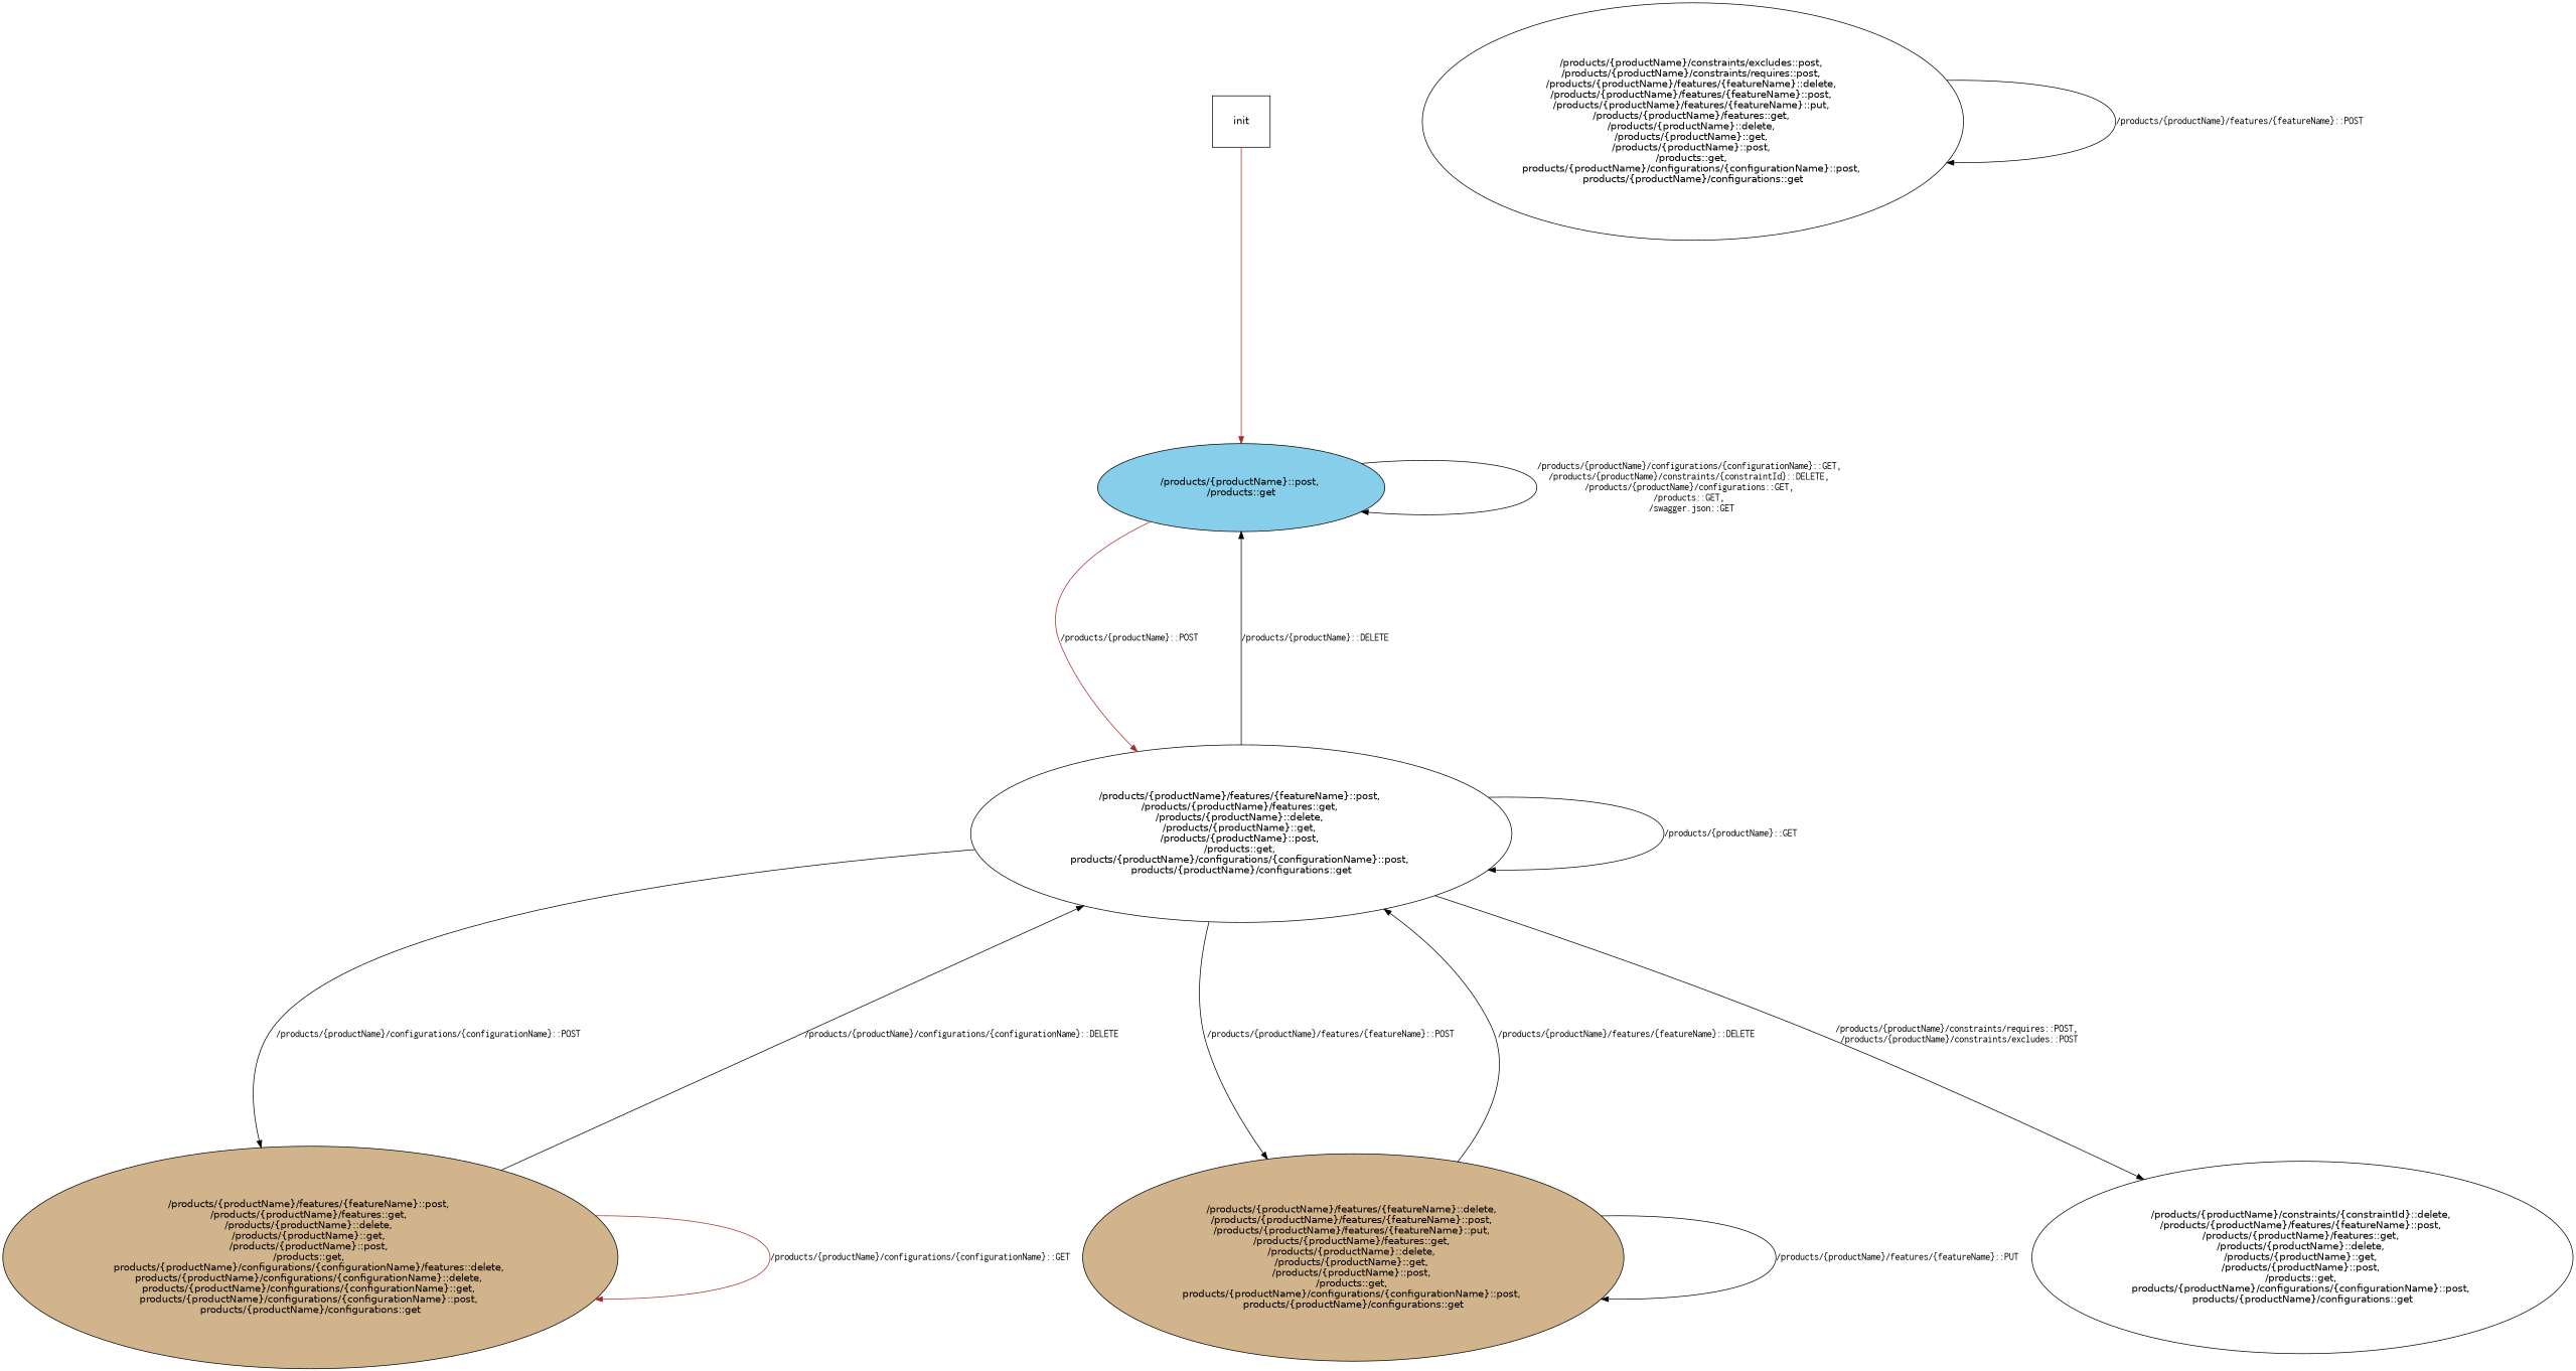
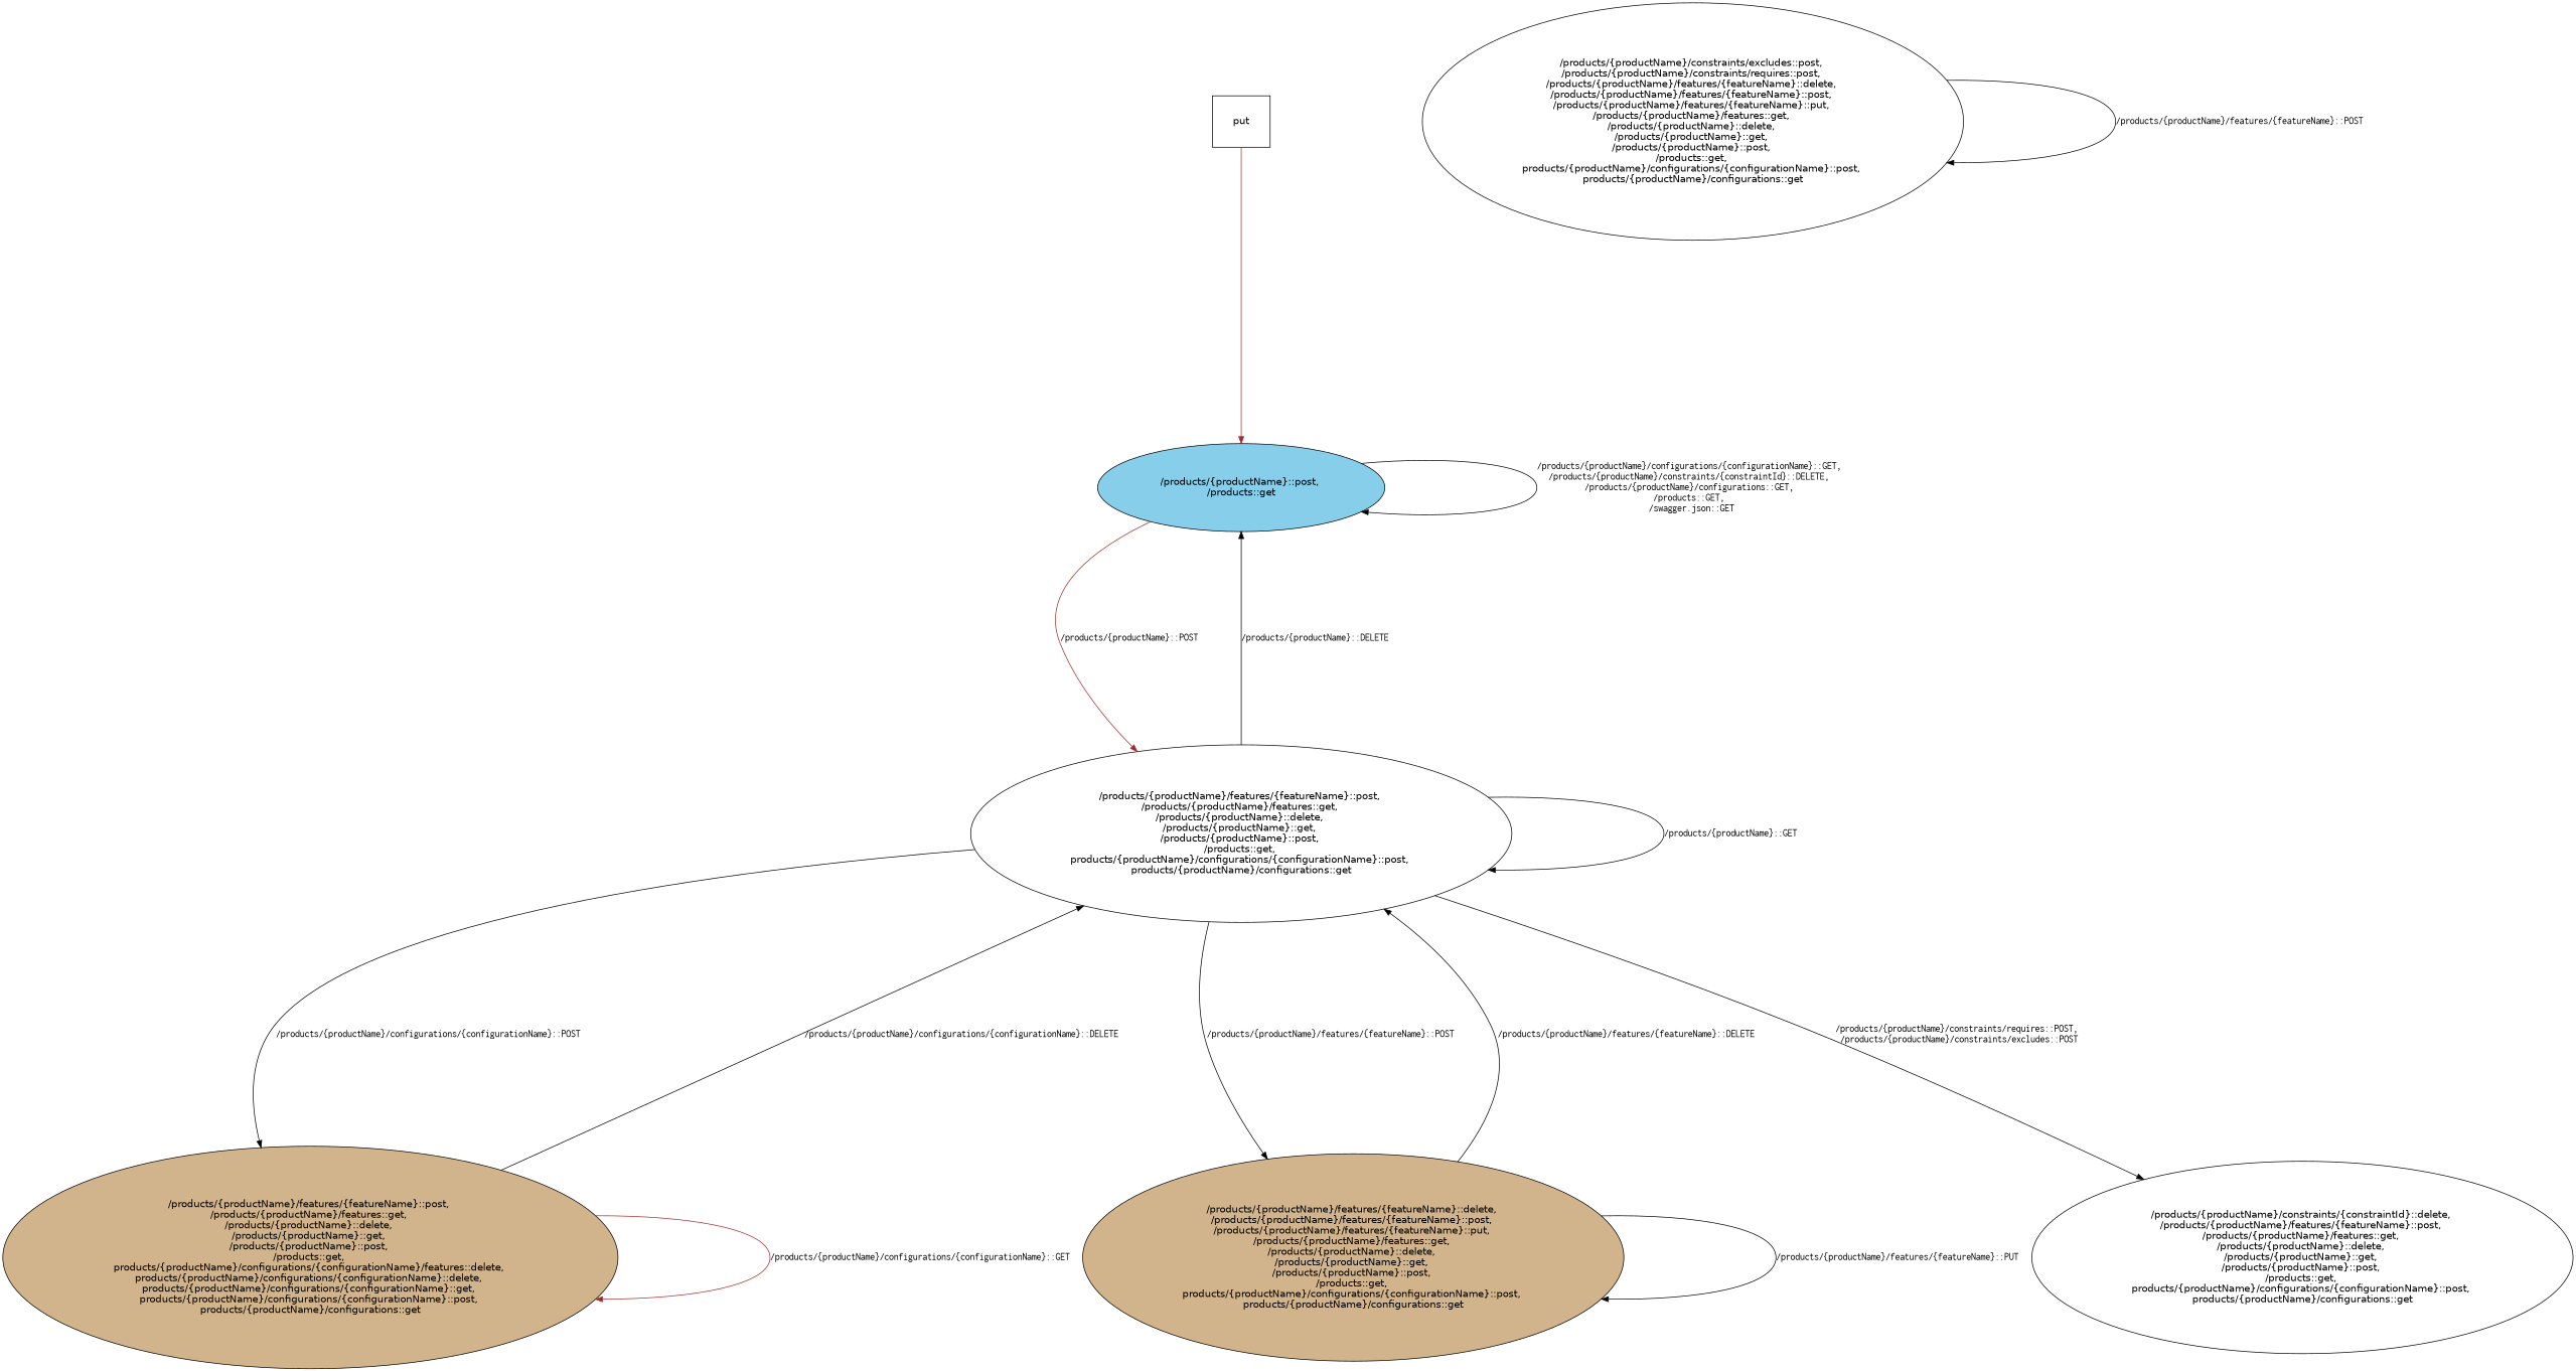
  digraph {
    beautify=true
    nodesep=3
    ranksep=4
    splines=true
    node [fontname=Helvetica margin=0.4 style=filled fillcolor=white]
    edge [fontname=Courier fontsize=14 color=black labeldistance=0.5]
-   init [shape=box]
+   init [shape=box label=put]
    "/products/{productName}::post, \n/products::get" [fillcolor=skyblue]
    "/products/{productName}/features/{featureName}::post, \n/products/{productName}/features::get, \n/products/{productName}::delete, \n/products/{productName}::get, \n/products/{productName}::post, \n/products::get, \nproducts/{productName}/configurations/{configurationName}::post, \nproducts/{productName}/configurations::get"
    "/products/{productName}/features/{featureName}::post, \n/products/{productName}/features::get, \n/products/{productName}::delete, \n/products/{productName}::get, \n/products/{productName}::post, \n/products::get, \nproducts/{productName}/configurations/{configurationName}/features::delete, \nproducts/{productName}/configurations/{configurationName}::delete, \nproducts/{productName}/configurations/{configurationName}::get, \nproducts/{productName}/configurations/{configurationName}::post, \nproducts/{productName}/configurations::get" [fillcolor=tan]
    "/products/{productName}/features/{featureName}::delete, \n/products/{productName}/features/{featureName}::post, \n/products/{productName}/features/{featureName}::put, \n/products/{productName}/features::get, \n/products/{productName}::delete, \n/products/{productName}::get, \n/products/{productName}::post, \n/products::get, \nproducts/{productName}/configurations/{configurationName}::post, \nproducts/{productName}/configurations::get" [fillcolor=tan]
    "/products/{productName}/constraints/{constraintId}::delete, \n/products/{productName}/features/{featureName}::post, \n/products/{productName}/features::get, \n/products/{productName}::delete, \n/products/{productName}::get, \n/products/{productName}::post, \n/products::get, \nproducts/{productName}/configurations/{configurationName}::post, \nproducts/{productName}/configurations::get"
    "/products/{productName}/constraints/excludes::post, \n/products/{productName}/constraints/requires::post, \n/products/{productName}/features/{featureName}::delete, \n/products/{productName}/features/{featureName}::post, \n/products/{productName}/features/{featureName}::put, \n/products/{productName}/features::get, \n/products/{productName}::delete, \n/products/{productName}::get, \n/products/{productName}::post, \n/products::get, \nproducts/{productName}/configurations/{configurationName}::post, \nproducts/{productName}/configurations::get"
    init -> "/products/{productName}::post, \n/products::get" [color=brown labeldistance=""]
    "/products/{productName}::post, \n/products::get" -> "/products/{productName}::post, \n/products::get" [label="/products/{productName}/configurations/{configurationName}::GET, \n/products/{productName}/constraints/{constraintId}::DELETE, \n/products/{productName}/configurations::GET, \n/products::GET, \n/swagger.json::GET"]
    "/products/{productName}::post, \n/products::get" -> "/products/{productName}/features/{featureName}::post, \n/products/{productName}/features::get, \n/products/{productName}::delete, \n/products/{productName}::get, \n/products/{productName}::post, \n/products::get, \nproducts/{productName}/configurations/{configurationName}::post, \nproducts/{productName}/configurations::get" [label="/products/{productName}::POST" color=brown]
    "/products/{productName}/features/{featureName}::post, \n/products/{productName}/features::get, \n/products/{productName}::delete, \n/products/{productName}::get, \n/products/{productName}::post, \n/products::get, \nproducts/{productName}/configurations/{configurationName}::post, \nproducts/{productName}/configurations::get" -> "/products/{productName}::post, \n/products::get" [label="/products/{productName}::DELETE"]
    "/products/{productName}/features/{featureName}::post, \n/products/{productName}/features::get, \n/products/{productName}::delete, \n/products/{productName}::get, \n/products/{productName}::post, \n/products::get, \nproducts/{productName}/configurations/{configurationName}::post, \nproducts/{productName}/configurations::get" -> "/products/{productName}/features/{featureName}::post, \n/products/{productName}/features::get, \n/products/{productName}::delete, \n/products/{productName}::get, \n/products/{productName}::post, \n/products::get, \nproducts/{productName}/configurations/{configurationName}::post, \nproducts/{productName}/configurations::get" [label="/products/{productName}::GET"]
    "/products/{productName}/features/{featureName}::post, \n/products/{productName}/features::get, \n/products/{productName}::delete, \n/products/{productName}::get, \n/products/{productName}::post, \n/products::get, \nproducts/{productName}/configurations/{configurationName}::post, \nproducts/{productName}/configurations::get" -> "/products/{productName}/features/{featureName}::post, \n/products/{productName}/features::get, \n/products/{productName}::delete, \n/products/{productName}::get, \n/products/{productName}::post, \n/products::get, \nproducts/{productName}/configurations/{configurationName}/features::delete, \nproducts/{productName}/configurations/{configurationName}::delete, \nproducts/{productName}/configurations/{configurationName}::get, \nproducts/{productName}/configurations/{configurationName}::post, \nproducts/{productName}/configurations::get" [label="/products/{productName}/configurations/{configurationName}::POST"]
    "/products/{productName}/features/{featureName}::post, \n/products/{productName}/features::get, \n/products/{productName}::delete, \n/products/{productName}::get, \n/products/{productName}::post, \n/products::get, \nproducts/{productName}/configurations/{configurationName}::post, \nproducts/{productName}/configurations::get" -> "/products/{productName}/features/{featureName}::delete, \n/products/{productName}/features/{featureName}::post, \n/products/{productName}/features/{featureName}::put, \n/products/{productName}/features::get, \n/products/{productName}::delete, \n/products/{productName}::get, \n/products/{productName}::post, \n/products::get, \nproducts/{productName}/configurations/{configurationName}::post, \nproducts/{productName}/configurations::get" [label="/products/{productName}/features/{featureName}::POST"]
    "/products/{productName}/features/{featureName}::post, \n/products/{productName}/features::get, \n/products/{productName}::delete, \n/products/{productName}::get, \n/products/{productName}::post, \n/products::get, \nproducts/{productName}/configurations/{configurationName}::post, \nproducts/{productName}/configurations::get" -> "/products/{productName}/constraints/{constraintId}::delete, \n/products/{productName}/features/{featureName}::post, \n/products/{productName}/features::get, \n/products/{productName}::delete, \n/products/{productName}::get, \n/products/{productName}::post, \n/products::get, \nproducts/{productName}/configurations/{configurationName}::post, \nproducts/{productName}/configurations::get" [label="/products/{productName}/constraints/requires::POST, \n/products/{productName}/constraints/excludes::POST"]
    "/products/{productName}/features/{featureName}::post, \n/products/{productName}/features::get, \n/products/{productName}::delete, \n/products/{productName}::get, \n/products/{productName}::post, \n/products::get, \nproducts/{productName}/configurations/{configurationName}/features::delete, \nproducts/{productName}/configurations/{configurationName}::delete, \nproducts/{productName}/configurations/{configurationName}::get, \nproducts/{productName}/configurations/{configurationName}::post, \nproducts/{productName}/configurations::get" -> "/products/{productName}/features/{featureName}::post, \n/products/{productName}/features::get, \n/products/{productName}::delete, \n/products/{productName}::get, \n/products/{productName}::post, \n/products::get, \nproducts/{productName}/configurations/{configurationName}::post, \nproducts/{productName}/configurations::get" [label="/products/{productName}/configurations/{configurationName}::DELETE"]
    "/products/{productName}/features/{featureName}::post, \n/products/{productName}/features::get, \n/products/{productName}::delete, \n/products/{productName}::get, \n/products/{productName}::post, \n/products::get, \nproducts/{productName}/configurations/{configurationName}/features::delete, \nproducts/{productName}/configurations/{configurationName}::delete, \nproducts/{productName}/configurations/{configurationName}::get, \nproducts/{productName}/configurations/{configurationName}::post, \nproducts/{productName}/configurations::get" -> "/products/{productName}/features/{featureName}::post, \n/products/{productName}/features::get, \n/products/{productName}::delete, \n/products/{productName}::get, \n/products/{productName}::post, \n/products::get, \nproducts/{productName}/configurations/{configurationName}/features::delete, \nproducts/{productName}/configurations/{configurationName}::delete, \nproducts/{productName}/configurations/{configurationName}::get, \nproducts/{productName}/configurations/{configurationName}::post, \nproducts/{productName}/configurations::get" [label="/products/{productName}/configurations/{configurationName}::GET" color=brown]
    "/products/{productName}/features/{featureName}::delete, \n/products/{productName}/features/{featureName}::post, \n/products/{productName}/features/{featureName}::put, \n/products/{productName}/features::get, \n/products/{productName}::delete, \n/products/{productName}::get, \n/products/{productName}::post, \n/products::get, \nproducts/{productName}/configurations/{configurationName}::post, \nproducts/{productName}/configurations::get" -> "/products/{productName}/features/{featureName}::post, \n/products/{productName}/features::get, \n/products/{productName}::delete, \n/products/{productName}::get, \n/products/{productName}::post, \n/products::get, \nproducts/{productName}/configurations/{configurationName}::post, \nproducts/{productName}/configurations::get" [label="/products/{productName}/features/{featureName}::DELETE"]
    "/products/{productName}/features/{featureName}::delete, \n/products/{productName}/features/{featureName}::post, \n/products/{productName}/features/{featureName}::put, \n/products/{productName}/features::get, \n/products/{productName}::delete, \n/products/{productName}::get, \n/products/{productName}::post, \n/products::get, \nproducts/{productName}/configurations/{configurationName}::post, \nproducts/{productName}/configurations::get" -> "/products/{productName}/features/{featureName}::delete, \n/products/{productName}/features/{featureName}::post, \n/products/{productName}/features/{featureName}::put, \n/products/{productName}/features::get, \n/products/{productName}::delete, \n/products/{productName}::get, \n/products/{productName}::post, \n/products::get, \nproducts/{productName}/configurations/{configurationName}::post, \nproducts/{productName}/configurations::get" [label="/products/{productName}/features/{featureName}::PUT"]
    "/products/{productName}/constraints/excludes::post, \n/products/{productName}/constraints/requires::post, \n/products/{productName}/features/{featureName}::delete, \n/products/{productName}/features/{featureName}::post, \n/products/{productName}/features/{featureName}::put, \n/products/{productName}/features::get, \n/products/{productName}::delete, \n/products/{productName}::get, \n/products/{productName}::post, \n/products::get, \nproducts/{productName}/configurations/{configurationName}::post, \nproducts/{productName}/configurations::get" -> "/products/{productName}/constraints/excludes::post, \n/products/{productName}/constraints/requires::post, \n/products/{productName}/features/{featureName}::delete, \n/products/{productName}/features/{featureName}::post, \n/products/{productName}/features/{featureName}::put, \n/products/{productName}/features::get, \n/products/{productName}::delete, \n/products/{productName}::get, \n/products/{productName}::post, \n/products::get, \nproducts/{productName}/configurations/{configurationName}::post, \nproducts/{productName}/configurations::get" [label="/products/{productName}/features/{featureName}::POST"]
  }
